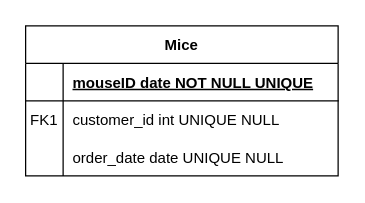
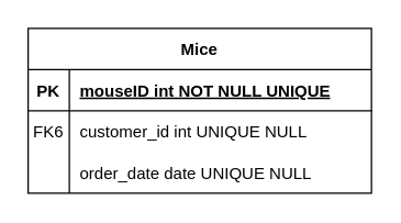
  <mxCell id="0" />
  <mxCell id="1" parent="0" />
  <mxCell id="2" value="Mice" style="shape=table;startSize=30;container=1;collapsible=1;childLayout=tableLayout;fixedRows=1;rowLines=0;fontStyle=1;align=center;resizeLast=1;" vertex="1" parent="1"><mxGeometry x="20" y="20" width="250" height="120" as="geometry" /></mxCell>
  <mxCell id="3" value="" style="shape=partialRectangle;collapsible=0;dropTarget=0;pointerEvents=0;fillColor=none;points=[[0,0.5],[1,0.5]];portConstraint=eastwest;top=0;left=0;right=0;bottom=1;" vertex="1" parent="2"><mxGeometry y="30" width="250" height="30" as="geometry" /></mxCell>
- <mxCell id="5" value="mouseID date NOT NULL UNIQUE" style="shape=partialRectangle;overflow=hidden;connectable=0;fillColor=none;top=0;left=0;bottom=0;right=0;align=left;spacingLeft=6;fontStyle=5;" vertex="1" parent="3"><mxGeometry x="30" width="220" height="30" as="geometry"><mxRectangle width="220" height="30" as="alternateBounds" /></mxGeometry></mxCell>
+ <mxCell id="4" value="PK" style="shape=partialRectangle;overflow=hidden;connectable=0;fillColor=none;top=0;left=0;bottom=0;right=0;fontStyle=1;" vertex="1" parent="3"><mxGeometry width="30" height="30" as="geometry"><mxRectangle width="30" height="30" as="alternateBounds" /></mxGeometry></mxCell>
+ <mxCell id="5" value="mouseID int NOT NULL UNIQUE" style="shape=partialRectangle;overflow=hidden;connectable=0;fillColor=none;top=0;left=0;bottom=0;right=0;align=left;spacingLeft=6;fontStyle=5;" vertex="1" parent="3"><mxGeometry x="30" width="220" height="30" as="geometry"><mxRectangle width="220" height="30" as="alternateBounds" /></mxGeometry></mxCell>
  <mxCell id="6" value="" style="shape=partialRectangle;collapsible=0;dropTarget=0;pointerEvents=0;fillColor=none;points=[[0,0.5],[1,0.5]];portConstraint=eastwest;top=0;left=0;right=0;bottom=0;" vertex="1" parent="2"><mxGeometry y="60" width="250" height="30" as="geometry" /></mxCell>
- <mxCell id="7" value="FK1" style="shape=partialRectangle;overflow=hidden;connectable=0;fillColor=none;top=0;left=0;bottom=0;right=0;" vertex="1" parent="6"><mxGeometry width="30" height="30" as="geometry"><mxRectangle width="30" height="30" as="alternateBounds" /></mxGeometry></mxCell>
+ <mxCell id="7" value="FK6" style="shape=partialRectangle;overflow=hidden;connectable=0;fillColor=none;top=0;left=0;bottom=0;right=0;" vertex="1" parent="6"><mxGeometry width="30" height="30" as="geometry"><mxRectangle width="30" height="30" as="alternateBounds" /></mxGeometry></mxCell>
  <mxCell id="8" value="customer_id int UNIQUE NULL" style="shape=partialRectangle;overflow=hidden;connectable=0;fillColor=none;top=0;left=0;bottom=0;right=0;align=left;spacingLeft=6;" vertex="1" parent="6"><mxGeometry x="30" width="220" height="30" as="geometry"><mxRectangle width="220" height="30" as="alternateBounds" /></mxGeometry></mxCell>
  <mxCell id="9" value="" style="shape=partialRectangle;collapsible=0;dropTarget=0;pointerEvents=0;fillColor=none;points=[[0,0.5],[1,0.5]];portConstraint=eastwest;top=0;left=0;right=0;bottom=0;" vertex="1" parent="2"><mxGeometry y="90" width="250" height="30" as="geometry" /></mxCell>
  <mxCell id="10" value="" style="shape=partialRectangle;overflow=hidden;connectable=0;fillColor=none;top=0;left=0;bottom=0;right=0;" vertex="1" parent="9"><mxGeometry width="30" height="30" as="geometry"><mxRectangle width="30" height="30" as="alternateBounds" /></mxGeometry></mxCell>
  <mxCell id="11" value="order_date date UNIQUE NULL" style="shape=partialRectangle;overflow=hidden;connectable=0;fillColor=none;top=0;left=0;bottom=0;right=0;align=left;spacingLeft=6;" vertex="1" parent="9"><mxGeometry x="30" width="220" height="30" as="geometry"><mxRectangle width="220" height="30" as="alternateBounds" /></mxGeometry></mxCell>
